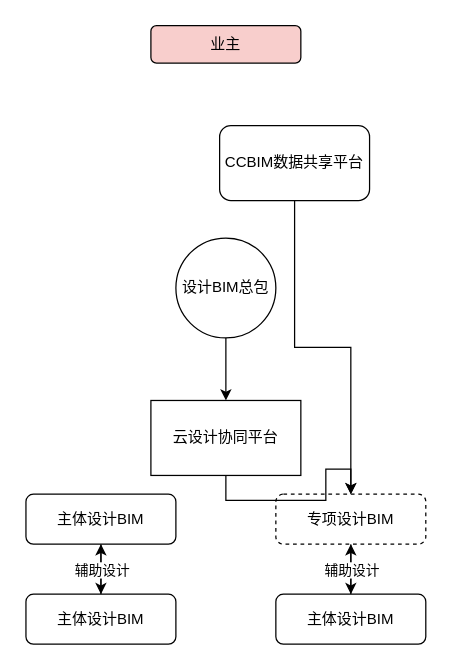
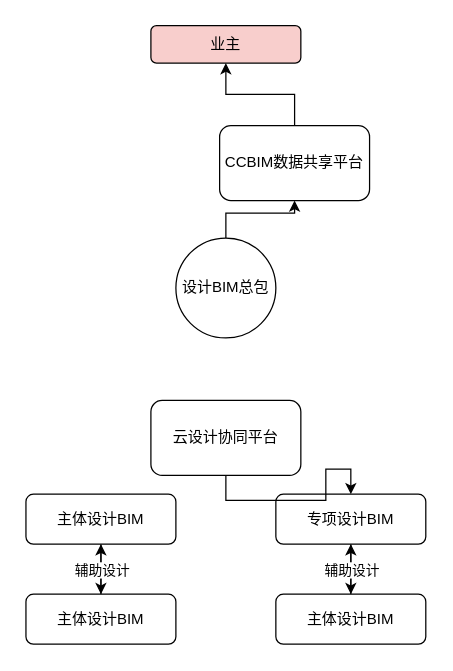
  <mxCell id="0" />
  <mxCell id="1" parent="0" />
- <mxCell id="2" style="edgeStyle=orthogonalEdgeStyle;rounded=0;orthogonalLoop=1;jettySize=auto;html=1;" edge="1" parent="1" source="3" target="16"><mxGeometry relative="1" as="geometry" /></mxCell>
+ <mxCell id="2" style="edgeStyle=orthogonalEdgeStyle;rounded=0;orthogonalLoop=1;jettySize=auto;html=1;" edge="1" parent="1" source="3" target="18"><mxGeometry relative="1" as="geometry" /></mxCell>
  <mxCell id="3" value="设计BIM总包" style="ellipse;whiteSpace=wrap;html=1;aspect=fixed;" parent="1" vertex="1"><mxGeometry x="140" y="190" width="80" height="80" as="geometry" /></mxCell>
  <mxCell id="4" style="edgeStyle=none;rounded=0;orthogonalLoop=1;jettySize=auto;html=1;" parent="1" source="5" target="11" edge="1"><mxGeometry relative="1" as="geometry" /></mxCell>
  <mxCell id="5" value="主体设计BIM" style="rounded=1;whiteSpace=wrap;html=1;" parent="1" vertex="1"><mxGeometry x="20" y="395" width="120" height="40" as="geometry" /></mxCell>
  <mxCell id="6" style="edgeStyle=none;rounded=0;orthogonalLoop=1;jettySize=auto;html=1;entryX=0.5;entryY=0;entryDx=0;entryDy=0;" parent="1" source="7" target="14" edge="1"><mxGeometry relative="1" as="geometry" /></mxCell>
- <mxCell id="7" value="专项设计BIM" style="rounded=1;whiteSpace=wrap;html=1;dashed=1;" parent="1" vertex="1"><mxGeometry x="220" y="395" width="120" height="40" as="geometry" /></mxCell>
+ <mxCell id="7" value="专项设计BIM" style="rounded=1;whiteSpace=wrap;html=1;" parent="1" vertex="1"><mxGeometry x="220" y="395" width="120" height="40" as="geometry" /></mxCell>
  <mxCell id="8" value="业主" style="rounded=1;whiteSpace=wrap;html=1;fillColor=#f8cecc;" parent="1" vertex="1"><mxGeometry x="120" y="20" width="120" height="30" as="geometry" /></mxCell>
  <mxCell id="9" style="edgeStyle=none;rounded=0;orthogonalLoop=1;jettySize=auto;html=1;" parent="1" source="11" target="5" edge="1"><mxGeometry relative="1" as="geometry" /></mxCell>
  <mxCell id="10" value="辅助设计" style="edgeLabel;html=1;align=center;verticalAlign=middle;resizable=0;points=[];" parent="9" vertex="1" connectable="0"><mxGeometry x="0.466" y="-1" relative="1" as="geometry"><mxPoint x="-1" y="9" as="offset" /></mxGeometry></mxCell>
  <mxCell id="11" value="主体设计BIM" style="rounded=1;whiteSpace=wrap;html=1;" parent="1" vertex="1"><mxGeometry x="20" y="475" width="120" height="40" as="geometry" /></mxCell>
  <mxCell id="12" style="edgeStyle=none;rounded=0;orthogonalLoop=1;jettySize=auto;html=1;entryX=0.5;entryY=1;entryDx=0;entryDy=0;" parent="1" source="14" target="7" edge="1"><mxGeometry relative="1" as="geometry" /></mxCell>
  <mxCell id="13" value="辅助设计" style="edgeLabel;html=1;align=center;verticalAlign=middle;resizable=0;points=[];" parent="12" vertex="1" connectable="0"><mxGeometry x="0.384" relative="1" as="geometry"><mxPoint y="8" as="offset" /></mxGeometry></mxCell>
  <mxCell id="14" value="主体设计BIM" style="rounded=1;whiteSpace=wrap;html=1;" parent="1" vertex="1"><mxGeometry x="220" y="475" width="120" height="40" as="geometry" /></mxCell>
  <mxCell id="15" style="edgeStyle=orthogonalEdgeStyle;rounded=0;orthogonalLoop=1;jettySize=auto;html=1;" edge="1" parent="1" source="16" target="7"><mxGeometry relative="1" as="geometry" /></mxCell>
- <mxCell id="16" value="云设计协同平台" style="whiteSpace=wrap;html=1;rounded=0;" vertex="1" parent="1"><mxGeometry x="120" y="320" width="120" height="60" as="geometry" /></mxCell>
- <mxCell id="17" style="edgeStyle=orthogonalEdgeStyle;rounded=0;orthogonalLoop=1;jettySize=auto;html=1;" edge="1" parent="1" source="18" target="7"><mxGeometry relative="1" as="geometry" /></mxCell>
+ <mxCell id="16" value="云设计协同平台" style="rounded=1;whiteSpace=wrap;html=1;" vertex="1" parent="1"><mxGeometry x="120" y="320" width="120" height="60" as="geometry" /></mxCell>
+ <mxCell id="17" style="edgeStyle=orthogonalEdgeStyle;rounded=0;orthogonalLoop=1;jettySize=auto;html=1;" edge="1" parent="1" source="18" target="8"><mxGeometry relative="1" as="geometry" /></mxCell>
  <mxCell id="18" value="CCBIM数据共享平台" style="rounded=1;whiteSpace=wrap;html=1;" vertex="1" parent="1"><mxGeometry x="175" y="100" width="120" height="60" as="geometry" /></mxCell>
